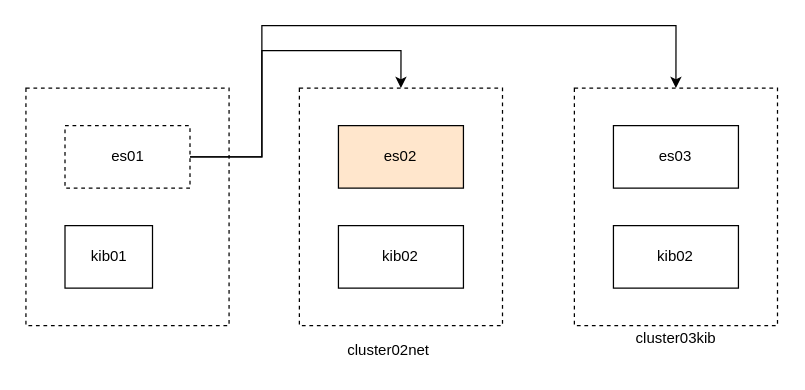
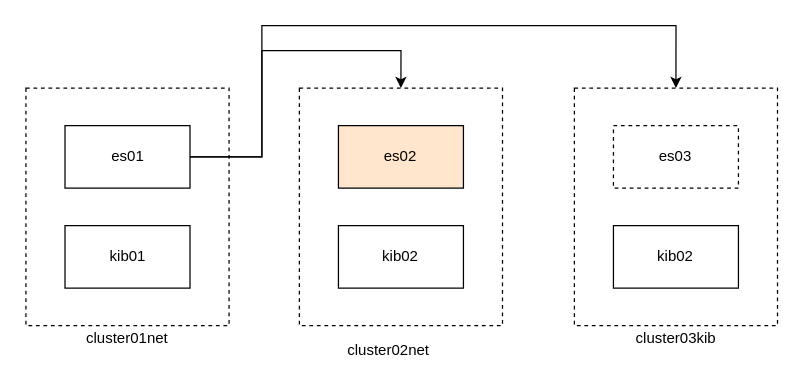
  <mxCell id="0" />
  <mxCell id="1" parent="0" />
  <mxCell id="2" value="" style="rounded=0;whiteSpace=wrap;html=1;fillColor=none;dashed=1;" parent="1" vertex="1"><mxGeometry x="20.25" y="70" width="162.5" height="190" as="geometry" /></mxCell>
  <mxCell id="3" style="edgeStyle=orthogonalEdgeStyle;html=1;entryX=0.5;entryY=0;entryDx=0;entryDy=0;rounded=0;" edge="1" parent="1" source="5" target="12"><mxGeometry relative="1" as="geometry"><Array as="points"><mxPoint x="209" y="125" /><mxPoint x="209" y="40" /><mxPoint x="320" y="40" /></Array></mxGeometry></mxCell>
  <mxCell id="4" style="edgeStyle=orthogonalEdgeStyle;rounded=0;html=1;exitX=1;exitY=0.5;exitDx=0;exitDy=0;entryX=0.5;entryY=0;entryDx=0;entryDy=0;" edge="1" parent="1" source="5" target="13"><mxGeometry relative="1" as="geometry"><Array as="points"><mxPoint x="209" y="125" /><mxPoint x="209" y="20" /><mxPoint x="540" y="20" /></Array></mxGeometry></mxCell>
- <mxCell id="5" value="es01" style="rounded=0;whiteSpace=wrap;html=1;dashed=1;" parent="1" vertex="1"><mxGeometry x="51.5" y="100" width="100" height="50" as="geometry" /></mxCell>
+ <mxCell id="5" value="es01" style="rounded=0;whiteSpace=wrap;html=1;" parent="1" vertex="1"><mxGeometry x="51.5" y="100" width="100" height="50" as="geometry" /></mxCell>
  <mxCell id="6" value="es02" style="rounded=0;whiteSpace=wrap;html=1;fillColor=#ffe6cc;" parent="1" vertex="1"><mxGeometry x="270.25" y="100" width="100" height="50" as="geometry" /></mxCell>
- <mxCell id="7" value="es03" style="rounded=0;whiteSpace=wrap;html=1;" parent="1" vertex="1"><mxGeometry x="490.25" y="100" width="100" height="50" as="geometry" /></mxCell>
- <mxCell id="8" value="kib01" style="rounded=0;whiteSpace=wrap;html=1;" parent="1" vertex="1"><mxGeometry x="51.5" y="180" width="70" height="50" as="geometry" /></mxCell>
+ <mxCell id="7" value="es03" style="rounded=0;whiteSpace=wrap;html=1;dashed=1;" parent="1" vertex="1"><mxGeometry x="490.25" y="100" width="100" height="50" as="geometry" /></mxCell>
+ <mxCell id="8" value="kib01" style="rounded=0;whiteSpace=wrap;html=1;" parent="1" vertex="1"><mxGeometry x="51.5" y="180" width="100" height="50" as="geometry" /></mxCell>
  <mxCell id="9" value="kib02" style="rounded=0;whiteSpace=wrap;html=1;" parent="1" vertex="1"><mxGeometry x="270.25" y="180" width="100" height="50" as="geometry" /></mxCell>
  <mxCell id="10" value="kib02" style="rounded=0;whiteSpace=wrap;html=1;" parent="1" vertex="1"><mxGeometry x="490.25" y="180" width="100" height="50" as="geometry" /></mxCell>
+ <mxCell id="11" value="cluster01net" style="text;html=1;strokeColor=none;fillColor=none;align=center;verticalAlign=middle;whiteSpace=wrap;rounded=0;dashed=1;" parent="1" vertex="1"><mxGeometry x="64" y="260" width="75" height="20" as="geometry" /></mxCell>
  <mxCell id="12" value="" style="rounded=0;whiteSpace=wrap;html=1;fillColor=none;dashed=1;" vertex="1" parent="1"><mxGeometry x="239" y="70" width="162.5" height="190" as="geometry" /></mxCell>
  <mxCell id="13" value="" style="rounded=0;whiteSpace=wrap;html=1;fillColor=none;dashed=1;" vertex="1" parent="1"><mxGeometry x="459" y="70" width="162.5" height="190" as="geometry" /></mxCell>
  <mxCell id="14" value="cluster02net" style="text;html=1;strokeColor=none;fillColor=none;align=center;verticalAlign=middle;whiteSpace=wrap;rounded=0;dashed=1;" vertex="1" parent="1"><mxGeometry x="272.75" y="270" width="75" height="20" as="geometry" /></mxCell>
  <mxCell id="15" value="cluster03kib" style="text;html=1;strokeColor=none;fillColor=none;align=center;verticalAlign=middle;whiteSpace=wrap;rounded=0;dashed=1;" vertex="1" parent="1"><mxGeometry x="502.75" y="260" width="75" height="20" as="geometry" /></mxCell>
